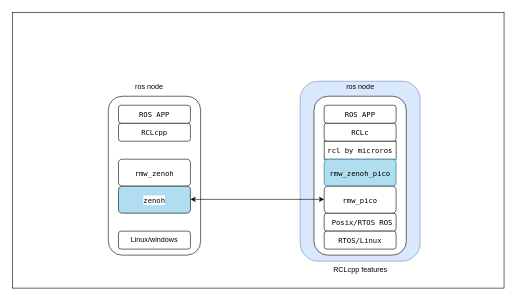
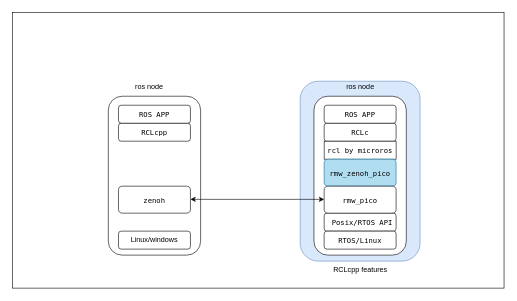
  <mxCell id="0" />
  <mxCell id="1" parent="0" />
  <mxCell id="2" value="" style="rounded=0;whiteSpace=wrap;html=1;" parent="1" vertex="1"><mxGeometry y="20" width="820" height="460" as="geometry" x="20" /></mxCell>
  <mxCell id="3" value="" style="rounded=1;whiteSpace=wrap;html=1;fillColor=#dae8fc;strokeColor=#6c8ebf;" parent="1" vertex="1"><mxGeometry x="500" y="135" width="200" height="300" as="geometry" /></mxCell>
  <mxCell id="4" value="" style="rounded=1;whiteSpace=wrap;html=1;" parent="1" vertex="1"><mxGeometry x="180" y="160" width="154" height="265" as="geometry" /></mxCell>
  <mxCell id="5" value="&lt;div style=&quot;background-color: rgb(255, 255, 255); font-family: &amp;quot;Droid Sans Mono&amp;quot;, &amp;quot;monospace&amp;quot;, monospace; line-height: 16px; white-space: pre;&quot;&gt;&lt;span&gt;&lt;font style=&quot;color: rgb(0, 0, 0);&quot;&gt;RCLcpp&lt;/font&gt;&lt;/span&gt;&lt;/div&gt;" style="rounded=1;whiteSpace=wrap;html=1;" parent="1" vertex="1"><mxGeometry x="197" y="205" width="120" height="30" as="geometry" /></mxCell>
  <mxCell id="6" value="&lt;div style=&quot;background-color: rgb(255, 255, 255); font-family: &amp;quot;Droid Sans Mono&amp;quot;, &amp;quot;monospace&amp;quot;, monospace; line-height: 16px; white-space: pre;&quot;&gt;&lt;span&gt;&lt;font style=&quot;color: rgb(0, 0, 0);&quot;&gt;ROS APP&lt;/font&gt;&lt;/span&gt;&lt;/div&gt;" style="rounded=1;whiteSpace=wrap;html=1;" parent="1" vertex="1"><mxGeometry x="197" y="175" width="120" height="30" as="geometry" /></mxCell>
  <mxCell id="7" value="RCLcpp features" style="text;html=1;align=center;verticalAlign=middle;resizable=0;points=[];autosize=1;strokeColor=none;fillColor=none;" parent="1" vertex="1"><mxGeometry x="540" y="435" width="120" height="30" as="geometry" /></mxCell>
  <mxCell id="8" value="ros node" style="text;html=1;align=center;verticalAlign=middle;whiteSpace=wrap;rounded=0;" parent="1" vertex="1"><mxGeometry x="210" y="130" width="77" height="30" as="geometry" /></mxCell>
  <mxCell id="9" value="Linux/windows" style="rounded=1;whiteSpace=wrap;html=1;" parent="1" vertex="1"><mxGeometry x="197" y="385" width="120" height="30" as="geometry" /></mxCell>
- <mxCell id="10" value="&lt;div style=&quot;background-color: rgb(255, 255, 255); font-family: &amp;quot;Droid Sans Mono&amp;quot;, &amp;quot;monospace&amp;quot;, monospace; line-height: 16px; white-space: pre;&quot;&gt;&lt;span&gt;&lt;font style=&quot;color: rgb(0, 0, 0);&quot;&gt;rmw_zenoh&lt;/font&gt;&lt;/span&gt;&lt;/div&gt;" style="rounded=1;whiteSpace=wrap;html=1;" parent="1" vertex="1"><mxGeometry x="197" y="265" width="120" height="45" as="geometry" /></mxCell>
- <mxCell id="11" value="&lt;div style=&quot;background-color: rgb(255, 255, 255); font-family: &amp;quot;Droid Sans Mono&amp;quot;, &amp;quot;monospace&amp;quot;, monospace; line-height: 16px; white-space: pre;&quot;&gt;&lt;span&gt;&lt;font style=&quot;color: rgb(0, 0, 0);&quot;&gt;zenoh&lt;/font&gt;&lt;/span&gt;&lt;/div&gt;" style="rounded=1;whiteSpace=wrap;html=1;fillColor=#b1ddf0;" parent="1" vertex="1"><mxGeometry x="197" y="310" width="120" height="45" as="geometry" /></mxCell>
+ <mxCell id="11" value="&lt;div style=&quot;background-color: rgb(255, 255, 255); font-family: &amp;quot;Droid Sans Mono&amp;quot;, &amp;quot;monospace&amp;quot;, monospace; line-height: 16px; white-space: pre;&quot;&gt;&lt;span&gt;&lt;font style=&quot;color: rgb(0, 0, 0);&quot;&gt;zenoh&lt;/font&gt;&lt;/span&gt;&lt;/div&gt;" style="rounded=1;whiteSpace=wrap;html=1;" parent="1" vertex="1"><mxGeometry x="197" y="310" width="120" height="45" as="geometry" /></mxCell>
  <mxCell id="12" value="" style="rounded=1;whiteSpace=wrap;html=1;" parent="1" vertex="1"><mxGeometry x="523" y="160" width="154" height="265" as="geometry" /></mxCell>
- <mxCell id="13" value="&lt;div style=&quot;background-color: rgb(255, 255, 255); font-family: &amp;quot;Droid Sans Mono&amp;quot;, &amp;quot;monospace&amp;quot;, monospace; line-height: 16px; white-space: pre;&quot;&gt;&lt;div style=&quot;line-height: 16px;&quot;&gt;&lt;span&gt;&lt;font style=&quot;color: rgb(0, 0, 0);&quot;&gt; Posix/RTOS ROS&lt;/font&gt;&lt;/span&gt;&lt;/div&gt;&lt;/div&gt;" style="rounded=1;whiteSpace=wrap;html=1;" parent="1" vertex="1"><mxGeometry x="540" y="355" width="120" height="30" as="geometry" /></mxCell>
+ <mxCell id="13" value="&lt;div style=&quot;background-color: rgb(255, 255, 255); font-family: &amp;quot;Droid Sans Mono&amp;quot;, &amp;quot;monospace&amp;quot;, monospace; line-height: 16px; white-space: pre;&quot;&gt;&lt;div style=&quot;line-height: 16px;&quot;&gt;&lt;span&gt;&lt;font style=&quot;color: rgb(0, 0, 0);&quot;&gt; Posix/RTOS API&lt;/font&gt;&lt;/span&gt;&lt;/div&gt;&lt;/div&gt;" style="rounded=1;whiteSpace=wrap;html=1;" parent="1" vertex="1"><mxGeometry x="540" y="355" width="120" height="30" as="geometry" /></mxCell>
  <mxCell id="14" value="&lt;div style=&quot;background-color: rgb(255, 255, 255); font-family: &amp;quot;Droid Sans Mono&amp;quot;, &amp;quot;monospace&amp;quot;, monospace; line-height: 16px; white-space: pre;&quot;&gt;&lt;div style=&quot;line-height: 16px;&quot;&gt;&lt;span&gt;&lt;font style=&quot;color: rgb(0, 0, 0);&quot;&gt;RCLc&lt;/font&gt;&lt;/span&gt;&lt;/div&gt;&lt;/div&gt;" style="rounded=1;whiteSpace=wrap;html=1;" parent="1" vertex="1"><mxGeometry x="540" y="205" width="120" height="30" as="geometry" /></mxCell>
  <mxCell id="15" value="&lt;div style=&quot;background-color: rgb(255, 255, 255); font-family: &amp;quot;Droid Sans Mono&amp;quot;, &amp;quot;monospace&amp;quot;, monospace; line-height: 16px; white-space: pre;&quot;&gt;&lt;span&gt;&lt;font style=&quot;color: rgb(0, 0, 0);&quot;&gt;ROS APP&lt;/font&gt;&lt;/span&gt;&lt;/div&gt;" style="rounded=1;whiteSpace=wrap;html=1;" parent="1" vertex="1"><mxGeometry x="540" y="175" width="120" height="30" as="geometry" /></mxCell>
  <mxCell id="16" value="&lt;div style=&quot;background-color: rgb(255, 255, 255); font-family: &amp;quot;Droid Sans Mono&amp;quot;, &amp;quot;monospace&amp;quot;, monospace; line-height: 16px; white-space: pre;&quot;&gt;&lt;span&gt;&lt;font style=&quot;color: rgb(0, 0, 0);&quot;&gt;RTOS/Linux&lt;/font&gt;&lt;/span&gt;&lt;/div&gt;" style="rounded=1;whiteSpace=wrap;html=1;" parent="1" vertex="1"><mxGeometry x="540" y="385" width="120" height="30" as="geometry" /></mxCell>
  <mxCell id="17" value="&lt;div style=&quot;background-color: rgb(255, 255, 255); font-family: &amp;quot;Droid Sans Mono&amp;quot;, &amp;quot;monospace&amp;quot;, monospace; line-height: 16px; white-space: pre;&quot;&gt;&lt;span&gt;&lt;font style=&quot;color: rgb(0, 0, 0);&quot;&gt;rcl by microros&lt;/font&gt;&lt;/span&gt;&lt;/div&gt;" style="whiteSpace=wrap;html=1;rounded=0;" parent="1" vertex="1"><mxGeometry x="540" y="235" width="120" height="30" as="geometry" /></mxCell>
  <mxCell id="18" value="&lt;div style=&quot;font-family: &amp;quot;Droid Sans Mono&amp;quot;, &amp;quot;monospace&amp;quot;, monospace; line-height: 16px; white-space: pre;&quot;&gt;&lt;span&gt;&lt;font style=&quot;color: rgb(0, 0, 0);&quot;&gt;rmw_zenoh_pico&lt;/font&gt;&lt;/span&gt;&lt;/div&gt;" style="rounded=1;whiteSpace=wrap;html=1;fillColor=#b1ddf0;strokeColor=#10739e;labelBackgroundColor=none;" parent="1" vertex="1"><mxGeometry x="540" y="265" width="120" height="45" as="geometry" /></mxCell>
  <mxCell id="19" value="&lt;div style=&quot;background-color: rgb(255, 255, 255); font-family: &amp;quot;Droid Sans Mono&amp;quot;, &amp;quot;monospace&amp;quot;, monospace; line-height: 16px; white-space: pre;&quot;&gt;&lt;span&gt;&lt;font style=&quot;color: rgb(0, 0, 0);&quot;&gt;rmw_pico&lt;/font&gt;&lt;/span&gt;&lt;/div&gt;" style="rounded=1;whiteSpace=wrap;html=1;" parent="1" vertex="1"><mxGeometry x="540" y="310" width="120" height="45" as="geometry" /></mxCell>
  <mxCell id="20" value="ros node" style="text;html=1;align=center;verticalAlign=middle;whiteSpace=wrap;rounded=0;" parent="1" vertex="1"><mxGeometry x="553.5" y="130" width="93" height="30" as="geometry" /></mxCell>
  <mxCell id="21" style="edgeStyle=orthogonalEdgeStyle;html=1;entryX=0;entryY=0.75;entryDx=0;entryDy=0;exitX=1;exitY=0.75;exitDx=0;exitDy=0;startArrow=classic;startFill=1;" parent="1" edge="1"><mxGeometry relative="1" as="geometry"><mxPoint x="317" y="332" as="sourcePoint" /><mxPoint x="540" y="332" as="targetPoint" /></mxGeometry></mxCell>
